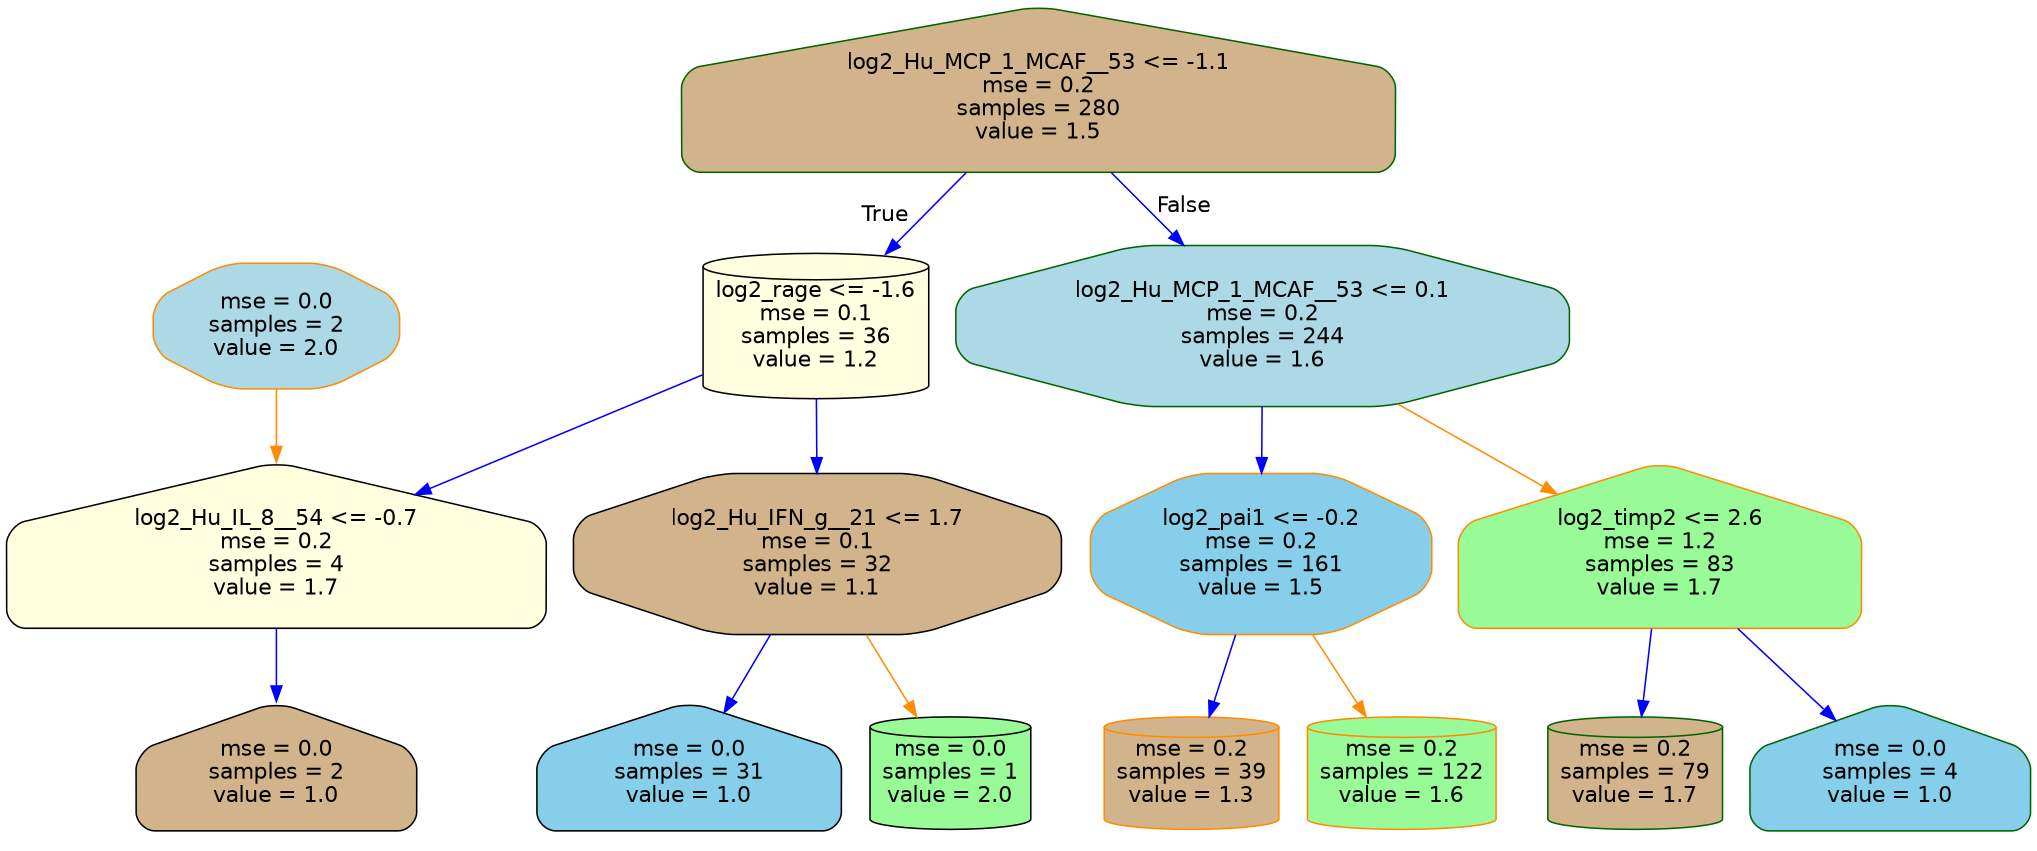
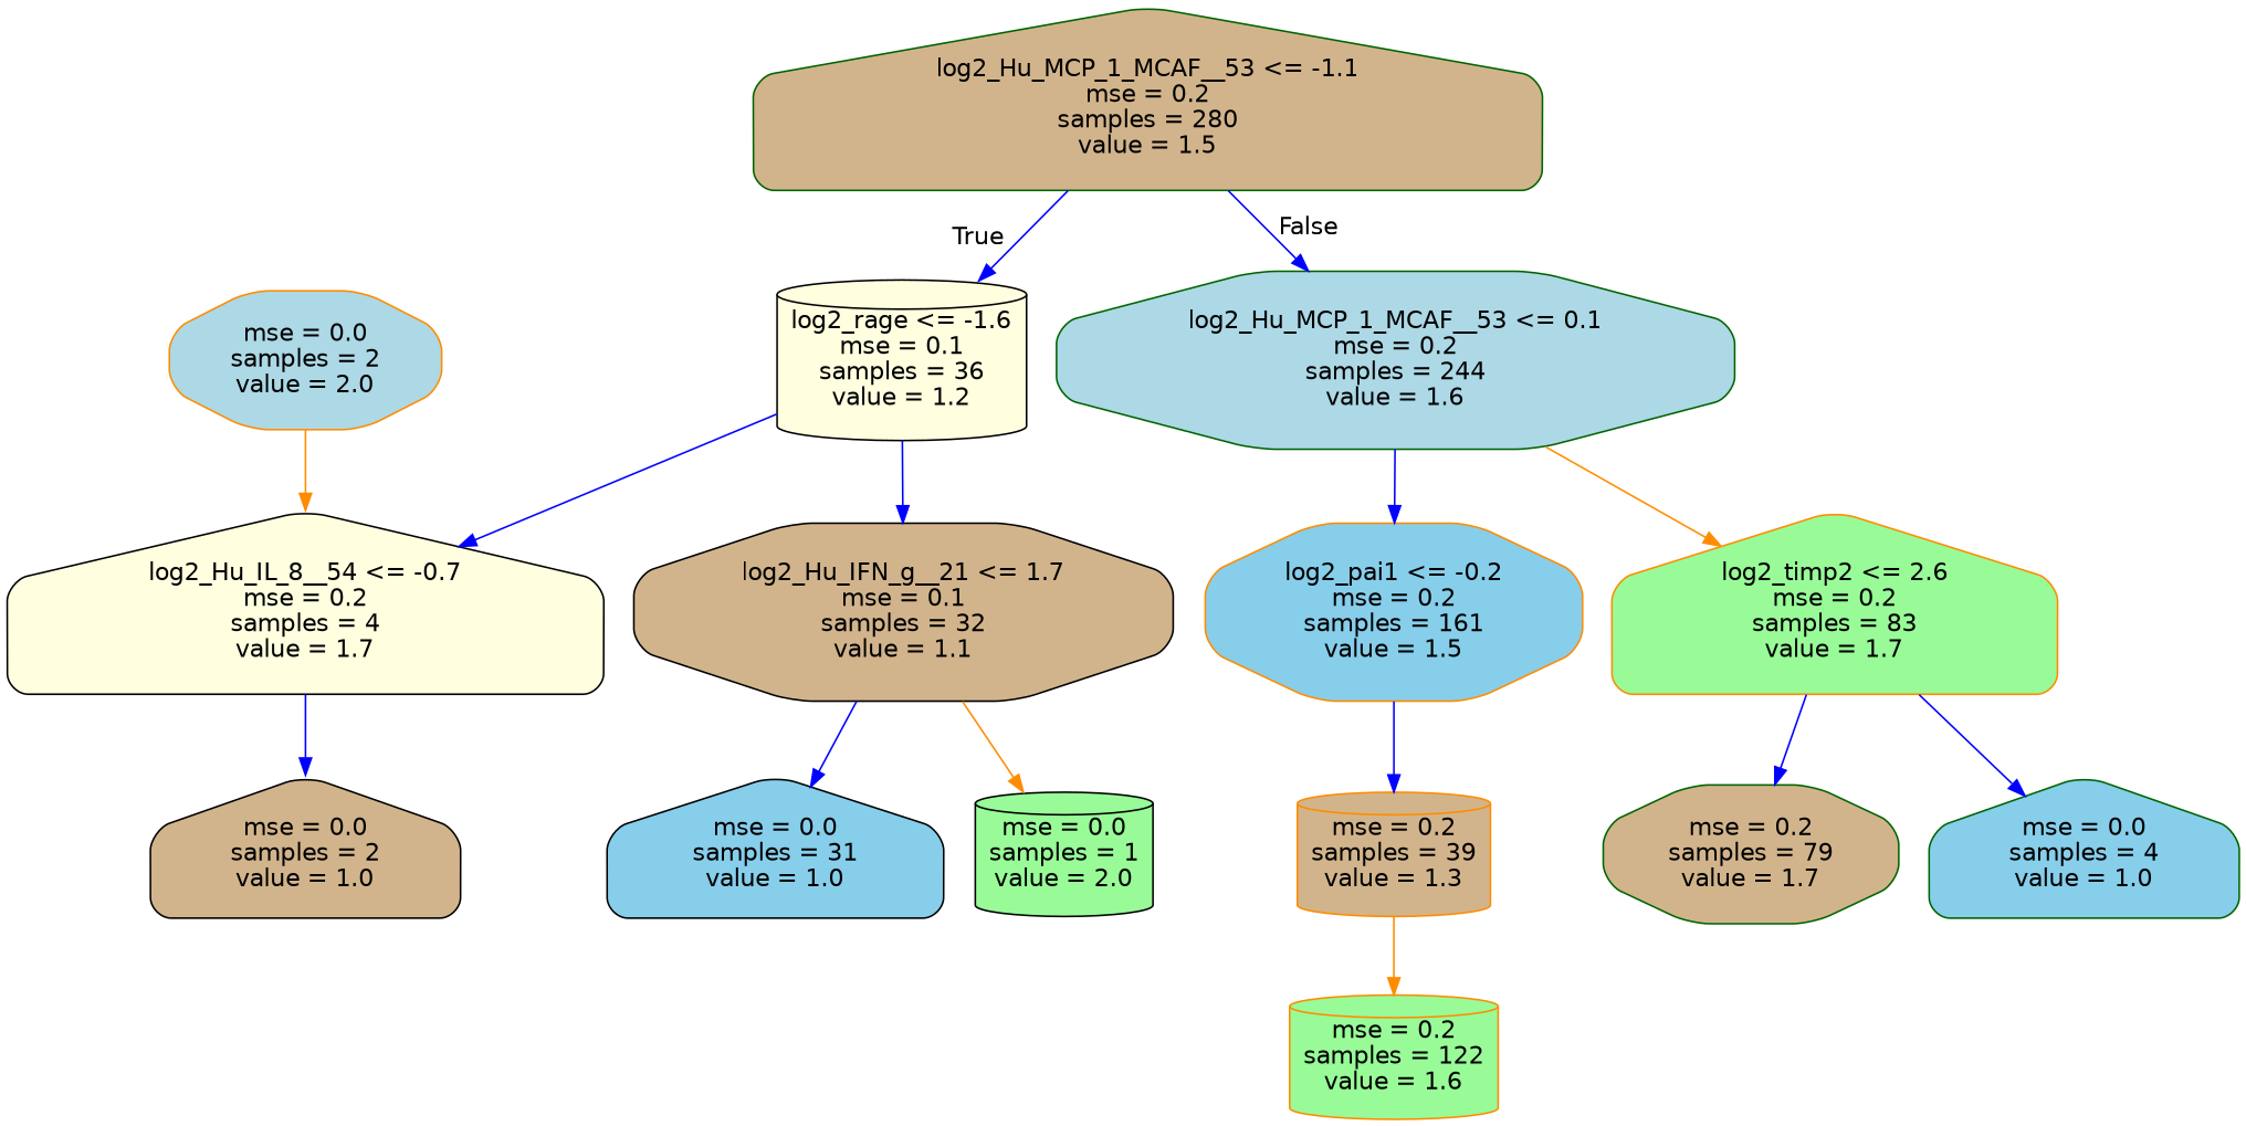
  digraph {
    node [color=black fillcolor=tan fontname=helvetica shape=house style="rounded,filled"]
    edge [color=blue fontname=helvetica]
    n1 [color=darkgreen label="log2_Hu_MCP_1_MCAF__53 <= -1.1\nmse = 0.2\nsamples = 280\nvalue = 1.5"]
    n2 [fillcolor=lightyellow label="log2_rage <= -1.6\nmse = 0.1\nsamples = 36\nvalue = 1.2" shape=cylinder]
    n3 [color=darkgreen fillcolor=lightblue label="log2_Hu_MCP_1_MCAF__53 <= 0.1\nmse = 0.2\nsamples = 244\nvalue = 1.6" shape=octagon]
    n4 [fillcolor=lightyellow label="log2_Hu_IL_8__54 <= -0.7\nmse = 0.2\nsamples = 4\nvalue = 1.7"]
    n5 [label="log2_Hu_IFN_g__21 <= 1.7\nmse = 0.1\nsamples = 32\nvalue = 1.1" shape=octagon]
    n6 [color=darkorange fillcolor=skyblue label="log2_pai1 <= -0.2\nmse = 0.2\nsamples = 161\nvalue = 1.5" shape=octagon]
-   n7 [color=darkorange fillcolor=palegreen label="log2_timp2 <= 2.6\nmse = 1.2\nsamples = 83\nvalue = 1.7"]
+   n7 [color=darkorange fillcolor=palegreen label="log2_timp2 <= 2.6\nmse = 0.2\nsamples = 83\nvalue = 1.7"]
    n8 [label="mse = 0.0\nsamples = 2\nvalue = 1.0"]
    n9 [fillcolor=skyblue label="mse = 0.0\nsamples = 31\nvalue = 1.0"]
    n10 [fillcolor=palegreen label="mse = 0.0\nsamples = 1\nvalue = 2.0" shape=cylinder]
    n11 [color=darkorange fillcolor=lightblue label="mse = 0.0\nsamples = 2\nvalue = 2.0" shape=octagon]
    n12 [color=darkorange label="mse = 0.2\nsamples = 39\nvalue = 1.3" shape=cylinder]
    n13 [color=darkorange fillcolor=palegreen label="mse = 0.2\nsamples = 122\nvalue = 1.6" shape=cylinder]
-   n14 [color=darkgreen label="mse = 0.2\nsamples = 79\nvalue = 1.7" shape=cylinder]
+   n14 [color=darkgreen label="mse = 0.2\nsamples = 79\nvalue = 1.7" shape=octagon]
    n15 [color=darkgreen fillcolor=skyblue label="mse = 0.0\nsamples = 4\nvalue = 1.0"]
    n1 -> n2 [headlabel=True labelangle=45 labeldistance=2.5]
    n1 -> n3 [headlabel=False labelangle=-45 labeldistance=2.5]
    n2 -> n4
    n2 -> n5
    n3 -> n6
    n3 -> n7 [color=darkorange]
    n4 -> n8
    n5 -> n9
    n5 -> n10 [color=darkorange]
    n6 -> n12
-   n6 -> n13 [color=darkorange]
+   n12 -> n13 [color=darkorange]
    n7 -> n14
    n7 -> n15
    n11 -> n4 [color=darkorange]
  }
